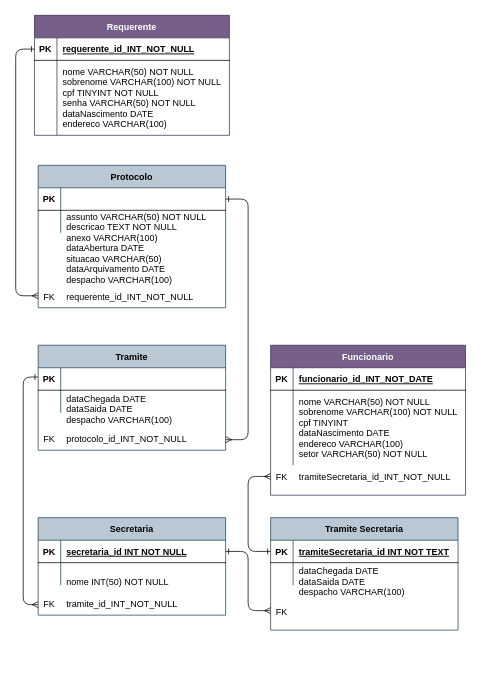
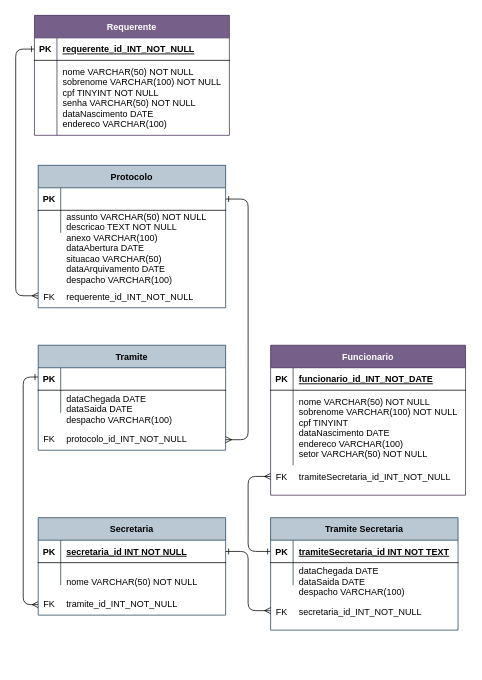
  <mxCell id="0" />
  <mxCell id="1" parent="0" />
  <mxCell id="2" value="Requerente" style="shape=table;startSize=30;container=1;collapsible=1;childLayout=tableLayout;fixedRows=1;rowLines=0;fontStyle=1;align=center;resizeLast=1;fillColor=#76608a;fontColor=#ffffff;strokeColor=#432D57;" parent="1" vertex="1"><mxGeometry x="45" y="20" width="260" height="160" as="geometry"><mxRectangle x="310" y="110" width="70" height="30" as="alternateBounds" /></mxGeometry></mxCell>
  <mxCell id="3" value="" style="shape=partialRectangle;collapsible=0;dropTarget=0;pointerEvents=0;fillColor=none;points=[[0,0.5],[1,0.5]];portConstraint=eastwest;top=0;left=0;right=0;bottom=1;" parent="2" vertex="1"><mxGeometry y="30" width="260" height="30" as="geometry" /></mxCell>
  <mxCell id="4" value="PK" style="shape=partialRectangle;overflow=hidden;connectable=0;fillColor=none;top=0;left=0;bottom=0;right=0;fontStyle=1;" parent="3" vertex="1"><mxGeometry width="30" height="30" as="geometry" /></mxCell>
  <mxCell id="5" value="requerente_id_INT_NOT_NULL" style="shape=partialRectangle;overflow=hidden;connectable=0;fillColor=none;top=0;left=0;bottom=0;right=0;align=left;spacingLeft=6;fontStyle=5;" parent="3" vertex="1"><mxGeometry x="30" width="230" height="30" as="geometry" /></mxCell>
  <mxCell id="6" value="" style="shape=partialRectangle;collapsible=0;dropTarget=0;pointerEvents=0;fillColor=none;points=[[0,0.5],[1,0.5]];portConstraint=eastwest;top=0;left=0;right=0;bottom=0;" parent="2" vertex="1"><mxGeometry y="60" width="260" height="100" as="geometry" /></mxCell>
  <mxCell id="7" value="" style="shape=partialRectangle;overflow=hidden;connectable=0;fillColor=none;top=0;left=0;bottom=0;right=0;" parent="6" vertex="1"><mxGeometry width="30" height="100" as="geometry" /></mxCell>
  <mxCell id="8" value="nome VARCHAR(50) NOT NULL&#10;sobrenome VARCHAR(100) NOT NULL&#10;cpf TINYINT NOT NULL&#10;senha VARCHAR(50) NOT NULL&#10;dataNascimento DATE&#10;endereco VARCHAR(100)" style="shape=partialRectangle;overflow=hidden;connectable=0;fillColor=none;top=0;left=0;bottom=0;right=0;align=left;spacingLeft=6;" parent="6" vertex="1"><mxGeometry x="30" width="230" height="100" as="geometry" /></mxCell>
  <mxCell id="9" value="Protocolo" style="shape=table;startSize=30;container=1;collapsible=1;childLayout=tableLayout;fixedRows=1;rowLines=0;fontStyle=1;align=center;resizeLast=1;fillColor=#bac8d3;strokeColor=#23445d;" parent="1" vertex="1"><mxGeometry x="50" y="220" width="250" height="190" as="geometry"><mxRectangle y="330" width="80" height="30" as="alternateBounds" /></mxGeometry></mxCell>
  <mxCell id="10" value="" style="shape=partialRectangle;collapsible=0;dropTarget=0;pointerEvents=0;fillColor=none;points=[[0,0.5],[1,0.5]];portConstraint=eastwest;top=0;left=0;right=0;bottom=1;" parent="9" vertex="1"><mxGeometry y="30" width="250" height="30" as="geometry" /></mxCell>
  <mxCell id="11" value="PK" style="shape=partialRectangle;overflow=hidden;connectable=0;fillColor=none;top=0;left=0;bottom=0;right=0;fontStyle=1;" parent="10" vertex="1"><mxGeometry width="30" height="30" as="geometry" /></mxCell>
  <mxCell id="12" value="" style="shape=partialRectangle;collapsible=0;dropTarget=0;pointerEvents=0;fillColor=none;points=[[0,0.5],[1,0.5]];portConstraint=eastwest;top=0;left=0;right=0;bottom=0;" parent="9" vertex="1"><mxGeometry y="60" width="250" height="30" as="geometry" /></mxCell>
  <mxCell id="13" value="" style="shape=partialRectangle;overflow=hidden;connectable=0;fillColor=none;top=0;left=0;bottom=0;right=0;" parent="12" vertex="1"><mxGeometry width="30" height="30" as="geometry" /></mxCell>
  <mxCell id="14" value="" style="shape=partialRectangle;overflow=hidden;connectable=0;fillColor=none;top=0;left=0;bottom=0;right=0;align=left;spacingLeft=6;" parent="12" vertex="1"><mxGeometry x="30" width="220" height="30" as="geometry" /></mxCell>
  <mxCell id="15" value="assunto VARCHAR(50) NOT NULL&#10;descricao TEXT NOT NULL&#10;anexo VARCHAR(100)&#10;dataAbertura DATE&#10;situacao VARCHAR(50)&#10;dataArquivamento DATE&#10;despacho VARCHAR(100)" style="shape=partialRectangle;overflow=hidden;connectable=0;fillColor=none;top=0;left=0;bottom=0;right=0;align=left;spacingLeft=6;" vertex="1" parent="1"><mxGeometry x="80" y="280" width="220" height="100" as="geometry" /></mxCell>
  <mxCell id="16" value="FK" style="shape=partialRectangle;overflow=hidden;connectable=0;fillColor=none;top=0;left=0;bottom=0;right=0;" vertex="1" parent="1"><mxGeometry x="50" y="380" width="30" height="30" as="geometry" /></mxCell>
  <mxCell id="17" value="requerente_id_INT_NOT_NULL" style="shape=partialRectangle;overflow=hidden;connectable=0;fillColor=none;top=0;left=0;bottom=0;right=0;align=left;spacingLeft=6;" vertex="1" parent="1"><mxGeometry x="80" y="380" width="220" height="30" as="geometry" /></mxCell>
  <mxCell id="18" value="Secretaria" style="shape=table;startSize=30;container=1;collapsible=1;childLayout=tableLayout;fixedRows=1;rowLines=0;fontStyle=1;align=center;resizeLast=1;fillColor=#bac8d3;strokeColor=#23445d;" vertex="1" parent="1"><mxGeometry x="50" y="690" width="250" height="130" as="geometry"><mxRectangle y="330" width="80" height="30" as="alternateBounds" /></mxGeometry></mxCell>
  <mxCell id="19" value="" style="shape=partialRectangle;collapsible=0;dropTarget=0;pointerEvents=0;fillColor=none;points=[[0,0.5],[1,0.5]];portConstraint=eastwest;top=0;left=0;right=0;bottom=1;" vertex="1" parent="18"><mxGeometry y="30" width="250" height="30" as="geometry" /></mxCell>
  <mxCell id="20" value="PK" style="shape=partialRectangle;overflow=hidden;connectable=0;fillColor=none;top=0;left=0;bottom=0;right=0;fontStyle=1;" vertex="1" parent="19"><mxGeometry width="30" height="30" as="geometry" /></mxCell>
  <mxCell id="21" value="secretaria_id INT NOT NULL" style="shape=partialRectangle;overflow=hidden;connectable=0;fillColor=none;top=0;left=0;bottom=0;right=0;align=left;spacingLeft=6;fontStyle=5;" vertex="1" parent="19"><mxGeometry x="30" width="220" height="30" as="geometry" /></mxCell>
  <mxCell id="22" value="" style="shape=partialRectangle;collapsible=0;dropTarget=0;pointerEvents=0;fillColor=none;points=[[0,0.5],[1,0.5]];portConstraint=eastwest;top=0;left=0;right=0;bottom=0;" vertex="1" parent="18"><mxGeometry y="60" width="250" height="30" as="geometry" /></mxCell>
  <mxCell id="23" value="" style="shape=partialRectangle;overflow=hidden;connectable=0;fillColor=none;top=0;left=0;bottom=0;right=0;" vertex="1" parent="22"><mxGeometry width="30" height="30" as="geometry" /></mxCell>
  <mxCell id="24" value="" style="shape=partialRectangle;overflow=hidden;connectable=0;fillColor=none;top=0;left=0;bottom=0;right=0;align=left;spacingLeft=6;" vertex="1" parent="22"><mxGeometry x="30" width="220" height="30" as="geometry" /></mxCell>
  <mxCell id="25" value="FK" style="shape=partialRectangle;overflow=hidden;connectable=0;fillColor=none;top=0;left=0;bottom=0;right=0;" vertex="1" parent="1"><mxGeometry x="360" y="620" width="30" height="30" as="geometry" /></mxCell>
  <mxCell id="26" value="tramiteSecretaria_id_INT_NOT_NULL" style="shape=partialRectangle;overflow=hidden;connectable=0;fillColor=none;top=0;left=0;bottom=0;right=0;align=left;spacingLeft=6;" vertex="1" parent="1"><mxGeometry x="390" y="620" width="220" height="30" as="geometry" /></mxCell>
- <mxCell id="27" value="nome INT(50) NOT NULL" style="shape=partialRectangle;overflow=hidden;connectable=0;fillColor=none;top=0;left=0;bottom=0;right=0;align=left;spacingLeft=6;" vertex="1" parent="1"><mxGeometry x="80" y="750" width="220" height="50" as="geometry" /></mxCell>
+ <mxCell id="27" value="nome VARCHAR(50) NOT NULL" style="shape=partialRectangle;overflow=hidden;connectable=0;fillColor=none;top=0;left=0;bottom=0;right=0;align=left;spacingLeft=6;" vertex="1" parent="1"><mxGeometry x="80" y="750" width="220" height="50" as="geometry" /></mxCell>
  <mxCell id="28" value="FK" style="shape=partialRectangle;overflow=hidden;connectable=0;fillColor=none;top=0;left=0;bottom=0;right=0;" vertex="1" parent="1"><mxGeometry x="50" y="790" width="30" height="30" as="geometry" /></mxCell>
  <mxCell id="29" value="tramite_id_INT_NOT_NULL" style="shape=partialRectangle;overflow=hidden;connectable=0;fillColor=none;top=0;left=0;bottom=0;right=0;align=left;spacingLeft=6;" vertex="1" parent="1"><mxGeometry x="80" y="790" width="220" height="30" as="geometry" /></mxCell>
  <mxCell id="30" value="Funcionario" style="shape=table;startSize=30;container=1;collapsible=1;childLayout=tableLayout;fixedRows=1;rowLines=0;fontStyle=1;align=center;resizeLast=1;fillColor=#76608a;fontColor=#ffffff;strokeColor=#432D57;" vertex="1" parent="1"><mxGeometry x="360" y="460" width="260" height="200" as="geometry"><mxRectangle x="310" y="110" width="70" height="30" as="alternateBounds" /></mxGeometry></mxCell>
  <mxCell id="31" value="" style="shape=partialRectangle;collapsible=0;dropTarget=0;pointerEvents=0;fillColor=none;points=[[0,0.5],[1,0.5]];portConstraint=eastwest;top=0;left=0;right=0;bottom=1;" vertex="1" parent="30"><mxGeometry y="30" width="260" height="30" as="geometry" /></mxCell>
  <mxCell id="32" value="PK" style="shape=partialRectangle;overflow=hidden;connectable=0;fillColor=none;top=0;left=0;bottom=0;right=0;fontStyle=1;" vertex="1" parent="31"><mxGeometry width="30" height="30" as="geometry" /></mxCell>
  <mxCell id="33" value="funcionario_id_INT_NOT_DATE" style="shape=partialRectangle;overflow=hidden;connectable=0;fillColor=none;top=0;left=0;bottom=0;right=0;align=left;spacingLeft=6;fontStyle=5;" vertex="1" parent="31"><mxGeometry x="30" width="230" height="30" as="geometry" /></mxCell>
  <mxCell id="34" value="" style="shape=partialRectangle;collapsible=0;dropTarget=0;pointerEvents=0;fillColor=none;points=[[0,0.5],[1,0.5]];portConstraint=eastwest;top=0;left=0;right=0;bottom=0;" vertex="1" parent="30"><mxGeometry y="60" width="260" height="100" as="geometry" /></mxCell>
  <mxCell id="35" value="" style="shape=partialRectangle;overflow=hidden;connectable=0;fillColor=none;top=0;left=0;bottom=0;right=0;" vertex="1" parent="34"><mxGeometry width="30" height="100" as="geometry" /></mxCell>
  <mxCell id="36" value="nome VARCHAR(50) NOT NULL&#10;sobrenome VARCHAR(100) NOT NULL&#10;cpf TINYINT&#10;dataNascimento DATE&#10;endereco VARCHAR(100)&#10;setor VARCHAR(50) NOT NULL" style="shape=partialRectangle;overflow=hidden;connectable=0;fillColor=none;top=0;left=0;bottom=0;right=0;align=left;spacingLeft=6;" vertex="1" parent="34"><mxGeometry x="30" width="230" height="100" as="geometry" /></mxCell>
  <mxCell id="37" value="Tramite" style="shape=table;startSize=30;container=1;collapsible=1;childLayout=tableLayout;fixedRows=1;rowLines=0;fontStyle=1;align=center;resizeLast=1;fillColor=#bac8d3;strokeColor=#23445d;" vertex="1" parent="1"><mxGeometry x="50" y="460" width="250" height="140" as="geometry"><mxRectangle y="330" width="80" height="30" as="alternateBounds" /></mxGeometry></mxCell>
  <mxCell id="38" value="" style="shape=partialRectangle;collapsible=0;dropTarget=0;pointerEvents=0;fillColor=none;points=[[0,0.5],[1,0.5]];portConstraint=eastwest;top=0;left=0;right=0;bottom=1;" vertex="1" parent="37"><mxGeometry y="30" width="250" height="30" as="geometry" /></mxCell>
  <mxCell id="39" value="PK" style="shape=partialRectangle;overflow=hidden;connectable=0;fillColor=none;top=0;left=0;bottom=0;right=0;fontStyle=1;" vertex="1" parent="38"><mxGeometry width="30" height="30" as="geometry" /></mxCell>
  <mxCell id="40" value="" style="shape=partialRectangle;collapsible=0;dropTarget=0;pointerEvents=0;fillColor=none;points=[[0,0.5],[1,0.5]];portConstraint=eastwest;top=0;left=0;right=0;bottom=0;" vertex="1" parent="37"><mxGeometry y="60" width="250" height="30" as="geometry" /></mxCell>
  <mxCell id="41" value="" style="shape=partialRectangle;overflow=hidden;connectable=0;fillColor=none;top=0;left=0;bottom=0;right=0;" vertex="1" parent="40"><mxGeometry width="30" height="30" as="geometry" /></mxCell>
  <mxCell id="42" value="" style="shape=partialRectangle;overflow=hidden;connectable=0;fillColor=none;top=0;left=0;bottom=0;right=0;align=left;spacingLeft=6;" vertex="1" parent="40"><mxGeometry x="30" width="220" height="30" as="geometry" /></mxCell>
  <mxCell id="43" value="dataChegada DATE&#10;dataSaida DATE&#10;despacho VARCHAR(100)" style="shape=partialRectangle;overflow=hidden;connectable=0;fillColor=none;top=0;left=0;bottom=0;right=0;align=left;spacingLeft=6;" vertex="1" parent="1"><mxGeometry x="80" y="520" width="220" height="50" as="geometry" /></mxCell>
  <mxCell id="44" value="FK" style="shape=partialRectangle;overflow=hidden;connectable=0;fillColor=none;top=0;left=0;bottom=0;right=0;" vertex="1" parent="1"><mxGeometry x="50" y="570" width="30" height="30" as="geometry" /></mxCell>
  <mxCell id="45" value="protocolo_id_INT_NOT_NULL" style="shape=partialRectangle;overflow=hidden;connectable=0;fillColor=none;top=0;left=0;bottom=0;right=0;align=left;spacingLeft=6;" vertex="1" parent="1"><mxGeometry x="80" y="570" width="220" height="30" as="geometry" /></mxCell>
  <mxCell id="46" value="" style="edgeStyle=elbowEdgeStyle;fontSize=12;html=1;endArrow=ERone;endFill=1;startArrow=ERmany;startFill=0;entryX=0;entryY=0.5;entryDx=0;entryDy=0;" edge="1" parent="1" target="3"><mxGeometry width="100" height="100" relative="1" as="geometry"><mxPoint x="50" y="394" as="sourcePoint" /><mxPoint x="-10" y="269" as="targetPoint" /><Array as="points"><mxPoint x="20" y="334" /></Array></mxGeometry></mxCell>
  <mxCell id="47" value="" style="edgeStyle=elbowEdgeStyle;fontSize=12;html=1;endArrow=ERone;endFill=1;startArrow=ERmany;startFill=0;entryX=0;entryY=0.5;entryDx=0;entryDy=0;" edge="1" parent="1" target="51"><mxGeometry width="100" height="100" relative="1" as="geometry"><mxPoint x="360" y="635" as="sourcePoint" /><mxPoint x="360" y="709" as="targetPoint" /><Array as="points"><mxPoint x="330" y="670" /><mxPoint x="330" y="691" /></Array></mxGeometry></mxCell>
  <mxCell id="48" value="" style="edgeStyle=elbowEdgeStyle;fontSize=12;html=1;endArrow=ERone;endFill=1;startArrow=ERmany;startFill=0;entryX=-0.001;entryY=0.546;entryDx=0;entryDy=0;entryPerimeter=0;" edge="1" parent="1"><mxGeometry width="100" height="100" relative="1" as="geometry"><mxPoint x="50" y="806" as="sourcePoint" /><mxPoint x="49.75" y="502.38" as="targetPoint" /><Array as="points"><mxPoint x="30" y="628" /><mxPoint x="20" y="648" /></Array></mxGeometry></mxCell>
  <mxCell id="49" value="" style="edgeStyle=elbowEdgeStyle;fontSize=12;html=1;endArrow=ERone;endFill=1;startArrow=ERmany;startFill=0;entryX=1;entryY=0.5;entryDx=0;entryDy=0;" edge="1" parent="1" target="10"><mxGeometry width="100" height="100" relative="1" as="geometry"><mxPoint x="300" y="586" as="sourcePoint" /><mxPoint x="300" y="246" as="targetPoint" /><Array as="points"><mxPoint x="330" y="416" /></Array></mxGeometry></mxCell>
  <mxCell id="50" value="Tramite Secretaria" style="shape=table;startSize=30;container=1;collapsible=1;childLayout=tableLayout;fixedRows=1;rowLines=0;fontStyle=1;align=center;resizeLast=1;fillColor=#bac8d3;strokeColor=#23445d;" vertex="1" parent="1"><mxGeometry x="360" y="690" width="250" height="150" as="geometry"><mxRectangle y="330" width="80" height="30" as="alternateBounds" /></mxGeometry></mxCell>
  <mxCell id="51" value="" style="shape=partialRectangle;collapsible=0;dropTarget=0;pointerEvents=0;fillColor=none;points=[[0,0.5],[1,0.5]];portConstraint=eastwest;top=0;left=0;right=0;bottom=1;" vertex="1" parent="50"><mxGeometry y="30" width="250" height="30" as="geometry" /></mxCell>
  <mxCell id="52" value="PK" style="shape=partialRectangle;overflow=hidden;connectable=0;fillColor=none;top=0;left=0;bottom=0;right=0;fontStyle=1;" vertex="1" parent="51"><mxGeometry width="30" height="30" as="geometry" /></mxCell>
  <mxCell id="53" value="tramiteSecretaria_id INT NOT TEXT" style="shape=partialRectangle;overflow=hidden;connectable=0;fillColor=none;top=0;left=0;bottom=0;right=0;align=left;spacingLeft=6;fontStyle=5;" vertex="1" parent="51"><mxGeometry x="30" width="220" height="30" as="geometry" /></mxCell>
  <mxCell id="54" value="" style="shape=partialRectangle;collapsible=0;dropTarget=0;pointerEvents=0;fillColor=none;points=[[0,0.5],[1,0.5]];portConstraint=eastwest;top=0;left=0;right=0;bottom=0;" vertex="1" parent="50"><mxGeometry y="60" width="250" height="30" as="geometry" /></mxCell>
  <mxCell id="55" value="" style="shape=partialRectangle;overflow=hidden;connectable=0;fillColor=none;top=0;left=0;bottom=0;right=0;" vertex="1" parent="54"><mxGeometry width="30" height="30" as="geometry" /></mxCell>
  <mxCell id="56" value="" style="shape=partialRectangle;overflow=hidden;connectable=0;fillColor=none;top=0;left=0;bottom=0;right=0;align=left;spacingLeft=6;" vertex="1" parent="54"><mxGeometry x="30" width="220" height="30" as="geometry" /></mxCell>
  <mxCell id="57" value="dataChegada DATE&#10;dataSaida DATE&#10;despacho VARCHAR(100)" style="shape=partialRectangle;overflow=hidden;connectable=0;fillColor=none;top=0;left=0;bottom=0;right=0;align=left;spacingLeft=6;" vertex="1" parent="1"><mxGeometry x="390" y="750" width="220" height="50" as="geometry" /></mxCell>
  <mxCell id="58" value="FK" style="shape=partialRectangle;overflow=hidden;connectable=0;fillColor=none;top=0;left=0;bottom=0;right=0;" vertex="1" parent="1"><mxGeometry x="360" y="800" width="30" height="30" as="geometry" /></mxCell>
+ <mxCell id="59" value="secretaria_id_INT_NOT_NULL" style="shape=partialRectangle;overflow=hidden;connectable=0;fillColor=none;top=0;left=0;bottom=0;right=0;align=left;spacingLeft=6;" vertex="1" parent="1"><mxGeometry x="390" y="800" width="220" height="30" as="geometry" /></mxCell>
  <mxCell id="60" value="" style="edgeStyle=elbowEdgeStyle;fontSize=12;html=1;endArrow=ERone;endFill=1;startArrow=ERmany;startFill=0;entryX=1;entryY=0.5;entryDx=0;entryDy=0;" edge="1" parent="1" target="19"><mxGeometry width="100" height="100" relative="1" as="geometry"><mxPoint x="360" y="814" as="sourcePoint" /><mxPoint x="300" y="743" as="targetPoint" /><Array as="points"><mxPoint x="330" y="864" /><mxPoint x="330" y="885" /></Array></mxGeometry></mxCell>
